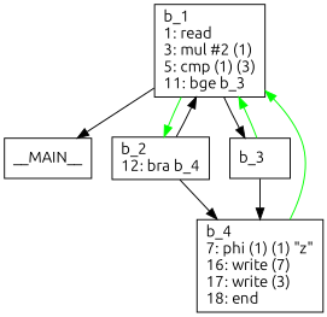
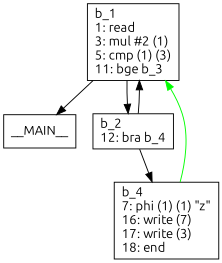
  digraph {
    fontname=Ubuntu
    node [fontname=Ubuntu shape=box]
    edge [fontname=Ubuntu]
    n1 [label="b_1\l1: read\l3: mul #2 (1)\l5: cmp (1) (3)\l11: bge b_3\l"]
    __MAIN__
    n3 [label="b_2\l12: bra b_4\l"]
-   n4 [label="b_3\l"]
    n5 [label="b_4\l7: phi (1) (1) \"z\"\l16: write (7)\l17: write (3)\l18: end\l"]
    n1 -> __MAIN__
-   n1 -> n3 [color=green]
-   n1 -> n4
+   n1 -> n3
    n3 -> n1 [color=black]
    n3 -> n5
-   n4 -> n1 [color=green]
-   n4 -> n5
    n5 -> n1 [color=green]
  }
